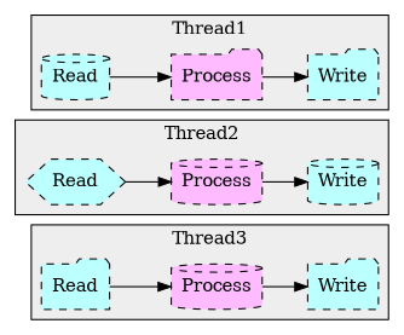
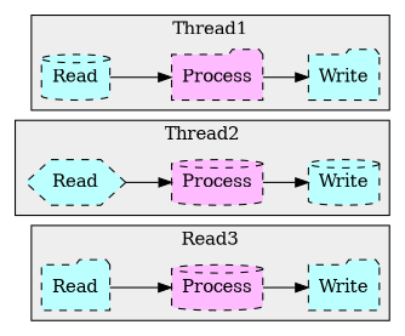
  digraph {
    concentrate=true
    rankdir=LR
    node [fillcolor="#BBFFFF" shape=folder style="filled,dashed"]
    n1 [label=Read]
    n2 [fillcolor="#FFBBFF" label=Process shape=cylinder]
    n3 [label=Write]
    n4 [label=Read shape=hexagon]
    n5 [fillcolor="#FFBBFF" label=Process shape=cylinder]
    n6 [label=Write shape=cylinder]
    n7 [label=Read shape=cylinder]
    n8 [fillcolor="#FFBBFF" label=Process]
    n9 [label=Write]
    subgraph cluster_1 {
      fillcolor="#EEEEEE"
-     label=Thread3
+     label=Read3
      style=filled
      n1
      n2
      n3
    }
    subgraph cluster_2 {
      fillcolor="#EEEEEE"
      label=Thread2
      style=filled
      n4
      n5
      n6
    }
    subgraph cluster_3 {
      fillcolor="#EEEEEE"
      label=Thread1
      style=filled
      n7
      n8
      n9
    }
    n1 -> n2
    n2 -> n3
    n4 -> n5
    n5 -> n6
    n7 -> n8
    n8 -> n9
  }
